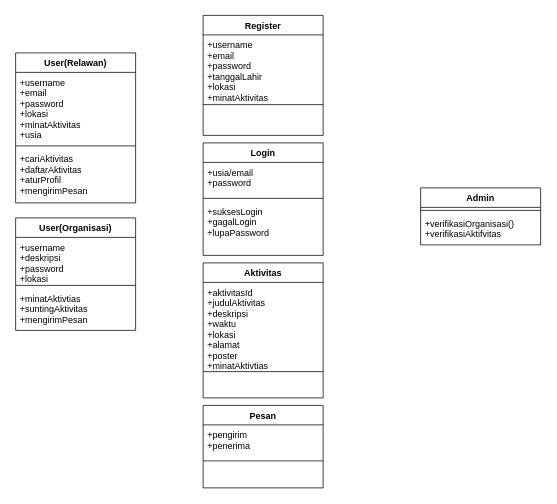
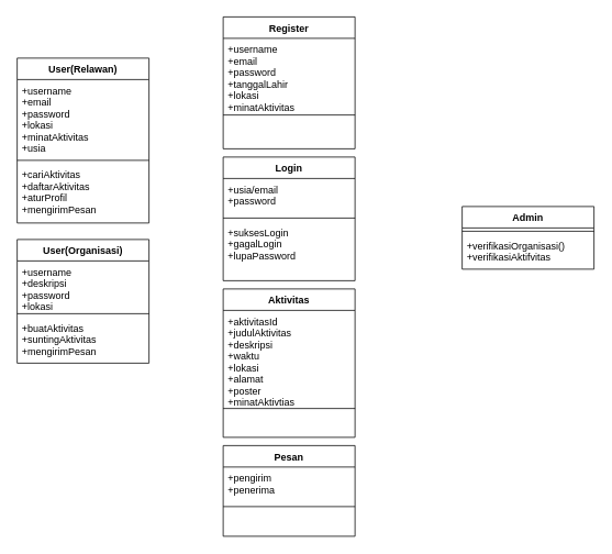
  <mxCell id="0" />
  <mxCell id="1" parent="0" />
  <mxCell id="2" value="Register" style="swimlane;fontStyle=1;align=center;verticalAlign=top;childLayout=stackLayout;horizontal=1;startSize=26;horizontalStack=0;resizeParent=1;resizeParentMax=0;resizeLast=0;collapsible=1;marginBottom=0;" vertex="1" parent="1"><mxGeometry x="270" y="20" width="160" height="160" as="geometry" /></mxCell>
  <mxCell id="3" value="+username&#10;+email&#10;+password&#10;+tanggalLahir&#10;+lokasi&#10;+minatAktivitas" style="text;strokeColor=none;fillColor=none;align=left;verticalAlign=top;spacingLeft=4;spacingRight=4;overflow=hidden;rotatable=0;points=[[0,0.5],[1,0.5]];portConstraint=eastwest;" vertex="1" parent="2"><mxGeometry y="26" width="160" height="84" as="geometry" /></mxCell>
  <mxCell id="4" value="" style="line;strokeWidth=1;fillColor=none;align=left;verticalAlign=middle;spacingTop=-1;spacingLeft=3;spacingRight=3;rotatable=0;labelPosition=right;points=[];portConstraint=eastwest;" vertex="1" parent="2"><mxGeometry y="110" width="160" height="18" as="geometry" /></mxCell>
  <mxCell id="5" value=" " style="text;strokeColor=none;fillColor=none;align=left;verticalAlign=top;spacingLeft=4;spacingRight=4;overflow=hidden;rotatable=0;points=[[0,0.5],[1,0.5]];portConstraint=eastwest;" vertex="1" parent="2"><mxGeometry y="128" width="160" height="32" as="geometry" /></mxCell>
  <mxCell id="6" value="Login" style="swimlane;fontStyle=1;align=center;verticalAlign=top;childLayout=stackLayout;horizontal=1;startSize=26;horizontalStack=0;resizeParent=1;resizeParentMax=0;resizeLast=0;collapsible=1;marginBottom=0;" vertex="1" parent="1"><mxGeometry x="270" y="190" width="160" height="150" as="geometry" /></mxCell>
  <mxCell id="7" value="+usia/email&#10;+password" style="text;strokeColor=none;fillColor=none;align=left;verticalAlign=top;spacingLeft=4;spacingRight=4;overflow=hidden;rotatable=0;points=[[0,0.5],[1,0.5]];portConstraint=eastwest;" vertex="1" parent="6"><mxGeometry y="26" width="160" height="44" as="geometry" /></mxCell>
  <mxCell id="8" value="" style="line;strokeWidth=1;fillColor=none;align=left;verticalAlign=middle;spacingTop=-1;spacingLeft=3;spacingRight=3;rotatable=0;labelPosition=right;points=[];portConstraint=eastwest;" vertex="1" parent="6"><mxGeometry y="70" width="160" height="8" as="geometry" /></mxCell>
  <mxCell id="9" value="+suksesLogin&#10;+gagalLogin&#10;+lupaPassword" style="text;strokeColor=none;fillColor=none;align=left;verticalAlign=top;spacingLeft=4;spacingRight=4;overflow=hidden;rotatable=0;points=[[0,0.5],[1,0.5]];portConstraint=eastwest;" vertex="1" parent="6"><mxGeometry y="78" width="160" height="72" as="geometry" /></mxCell>
  <mxCell id="10" value="Aktivitas" style="swimlane;fontStyle=1;align=center;verticalAlign=top;childLayout=stackLayout;horizontal=1;startSize=26;horizontalStack=0;resizeParent=1;resizeParentMax=0;resizeLast=0;collapsible=1;marginBottom=0;" vertex="1" parent="1"><mxGeometry x="270" y="350" width="160" height="180" as="geometry" /></mxCell>
  <mxCell id="11" value="+aktivitasId&#10;+judulAktivitas&#10;+deskripsi&#10;+waktu&#10;+lokasi&#10;+alamat&#10;+poster&#10;+minatAktivtias" style="text;strokeColor=none;fillColor=none;align=left;verticalAlign=top;spacingLeft=4;spacingRight=4;overflow=hidden;rotatable=0;points=[[0,0.5],[1,0.5]];portConstraint=eastwest;" vertex="1" parent="10"><mxGeometry y="26" width="160" height="114" as="geometry" /></mxCell>
  <mxCell id="12" value="" style="line;strokeWidth=1;fillColor=none;align=left;verticalAlign=middle;spacingTop=-1;spacingLeft=3;spacingRight=3;rotatable=0;labelPosition=right;points=[];portConstraint=eastwest;" vertex="1" parent="10"><mxGeometry y="140" width="160" height="10" as="geometry" /></mxCell>
  <mxCell id="13" value=" " style="text;strokeColor=none;fillColor=none;align=left;verticalAlign=top;spacingLeft=4;spacingRight=4;overflow=hidden;rotatable=0;points=[[0,0.5],[1,0.5]];portConstraint=eastwest;" vertex="1" parent="10"><mxGeometry y="150" width="160" height="30" as="geometry" /></mxCell>
  <mxCell id="14" value="User(Organisasi)" style="swimlane;fontStyle=1;align=center;verticalAlign=top;childLayout=stackLayout;horizontal=1;startSize=26;horizontalStack=0;resizeParent=1;resizeParentMax=0;resizeLast=0;collapsible=1;marginBottom=0;" vertex="1" parent="1"><mxGeometry x="20" y="290" width="160" height="150" as="geometry" /></mxCell>
  <mxCell id="15" value="+username&#10;+deskripsi&#10;+password&#10;+lokasi" style="text;strokeColor=none;fillColor=none;align=left;verticalAlign=top;spacingLeft=4;spacingRight=4;overflow=hidden;rotatable=0;points=[[0,0.5],[1,0.5]];portConstraint=eastwest;" vertex="1" parent="14"><mxGeometry y="26" width="160" height="60" as="geometry" /></mxCell>
  <mxCell id="16" value="" style="line;strokeWidth=1;fillColor=none;align=left;verticalAlign=middle;spacingTop=-1;spacingLeft=3;spacingRight=3;rotatable=0;labelPosition=right;points=[];portConstraint=eastwest;" vertex="1" parent="14"><mxGeometry y="86" width="160" height="8" as="geometry" /></mxCell>
- <mxCell id="17" value="+minatAktivtias&#10;+suntingAktivitas&#10;+mengirimPesan" style="text;strokeColor=none;fillColor=none;align=left;verticalAlign=top;spacingLeft=4;spacingRight=4;overflow=hidden;rotatable=0;points=[[0,0.5],[1,0.5]];portConstraint=eastwest;" vertex="1" parent="14"><mxGeometry y="94" width="160" height="56" as="geometry" /></mxCell>
+ <mxCell id="17" value="+buatAktivitas&#10;+suntingAktivitas&#10;+mengirimPesan" style="text;strokeColor=none;fillColor=none;align=left;verticalAlign=top;spacingLeft=4;spacingRight=4;overflow=hidden;rotatable=0;points=[[0,0.5],[1,0.5]];portConstraint=eastwest;" vertex="1" parent="14"><mxGeometry y="94" width="160" height="56" as="geometry" /></mxCell>
  <mxCell id="18" value="Pesan" style="swimlane;fontStyle=1;align=center;verticalAlign=top;childLayout=stackLayout;horizontal=1;startSize=26;horizontalStack=0;resizeParent=1;resizeParentMax=0;resizeLast=0;collapsible=1;marginBottom=0;" vertex="1" parent="1"><mxGeometry x="270" y="540" width="160" height="110" as="geometry" /></mxCell>
  <mxCell id="19" value="+pengirim&#10;+penerima" style="text;strokeColor=none;fillColor=none;align=left;verticalAlign=top;spacingLeft=4;spacingRight=4;overflow=hidden;rotatable=0;points=[[0,0.5],[1,0.5]];portConstraint=eastwest;" vertex="1" parent="18"><mxGeometry y="26" width="160" height="44" as="geometry" /></mxCell>
  <mxCell id="20" value="" style="line;strokeWidth=1;fillColor=none;align=left;verticalAlign=middle;spacingTop=-1;spacingLeft=3;spacingRight=3;rotatable=0;labelPosition=right;points=[];portConstraint=eastwest;" vertex="1" parent="18"><mxGeometry y="70" width="160" height="8" as="geometry" /></mxCell>
  <mxCell id="21" value=" " style="text;strokeColor=none;fillColor=none;align=left;verticalAlign=top;spacingLeft=4;spacingRight=4;overflow=hidden;rotatable=0;points=[[0,0.5],[1,0.5]];portConstraint=eastwest;" vertex="1" parent="18"><mxGeometry y="78" width="160" height="32" as="geometry" /></mxCell>
  <mxCell id="22" value="Admin" style="swimlane;fontStyle=1;align=center;verticalAlign=top;childLayout=stackLayout;horizontal=1;startSize=26;horizontalStack=0;resizeParent=1;resizeParentMax=0;resizeLast=0;collapsible=1;marginBottom=0;" vertex="1" parent="1"><mxGeometry x="560" y="250" width="160" height="76" as="geometry" /></mxCell>
  <mxCell id="23" value="" style="line;strokeWidth=1;fillColor=none;align=left;verticalAlign=middle;spacingTop=-1;spacingLeft=3;spacingRight=3;rotatable=0;labelPosition=right;points=[];portConstraint=eastwest;" vertex="1" parent="22"><mxGeometry y="26" width="160" height="8" as="geometry" /></mxCell>
  <mxCell id="24" value="+verifikasiOrganisasi()&#10;+verifikasiAktifvitas" style="text;strokeColor=none;fillColor=none;align=left;verticalAlign=top;spacingLeft=4;spacingRight=4;overflow=hidden;rotatable=0;points=[[0,0.5],[1,0.5]];portConstraint=eastwest;" vertex="1" parent="22"><mxGeometry y="34" width="160" height="42" as="geometry" /></mxCell>
  <mxCell id="25" value="User(Relawan)" style="swimlane;fontStyle=1;align=center;verticalAlign=top;childLayout=stackLayout;horizontal=1;startSize=26;horizontalStack=0;resizeParent=1;resizeParentMax=0;resizeLast=0;collapsible=1;marginBottom=0;" vertex="1" parent="1"><mxGeometry x="20" y="70" width="160" height="200" as="geometry" /></mxCell>
  <mxCell id="26" value="+username&#10;+email&#10;+password&#10;+lokasi&#10;+minatAktivitas&#10;+usia" style="text;strokeColor=none;fillColor=none;align=left;verticalAlign=top;spacingLeft=4;spacingRight=4;overflow=hidden;rotatable=0;points=[[0,0.5],[1,0.5]];portConstraint=eastwest;" vertex="1" parent="25"><mxGeometry y="26" width="160" height="94" as="geometry" /></mxCell>
  <mxCell id="27" value="" style="line;strokeWidth=1;fillColor=none;align=left;verticalAlign=middle;spacingTop=-1;spacingLeft=3;spacingRight=3;rotatable=0;labelPosition=right;points=[];portConstraint=eastwest;" vertex="1" parent="25"><mxGeometry y="120" width="160" height="8" as="geometry" /></mxCell>
  <mxCell id="28" value="+cariAktivitas&#10;+daftarAktivitas&#10;+aturProfil&#10;+mengirimPesan" style="text;strokeColor=none;fillColor=none;align=left;verticalAlign=top;spacingLeft=4;spacingRight=4;overflow=hidden;rotatable=0;points=[[0,0.5],[1,0.5]];portConstraint=eastwest;" vertex="1" parent="25"><mxGeometry y="128" width="160" height="72" as="geometry" /></mxCell>
